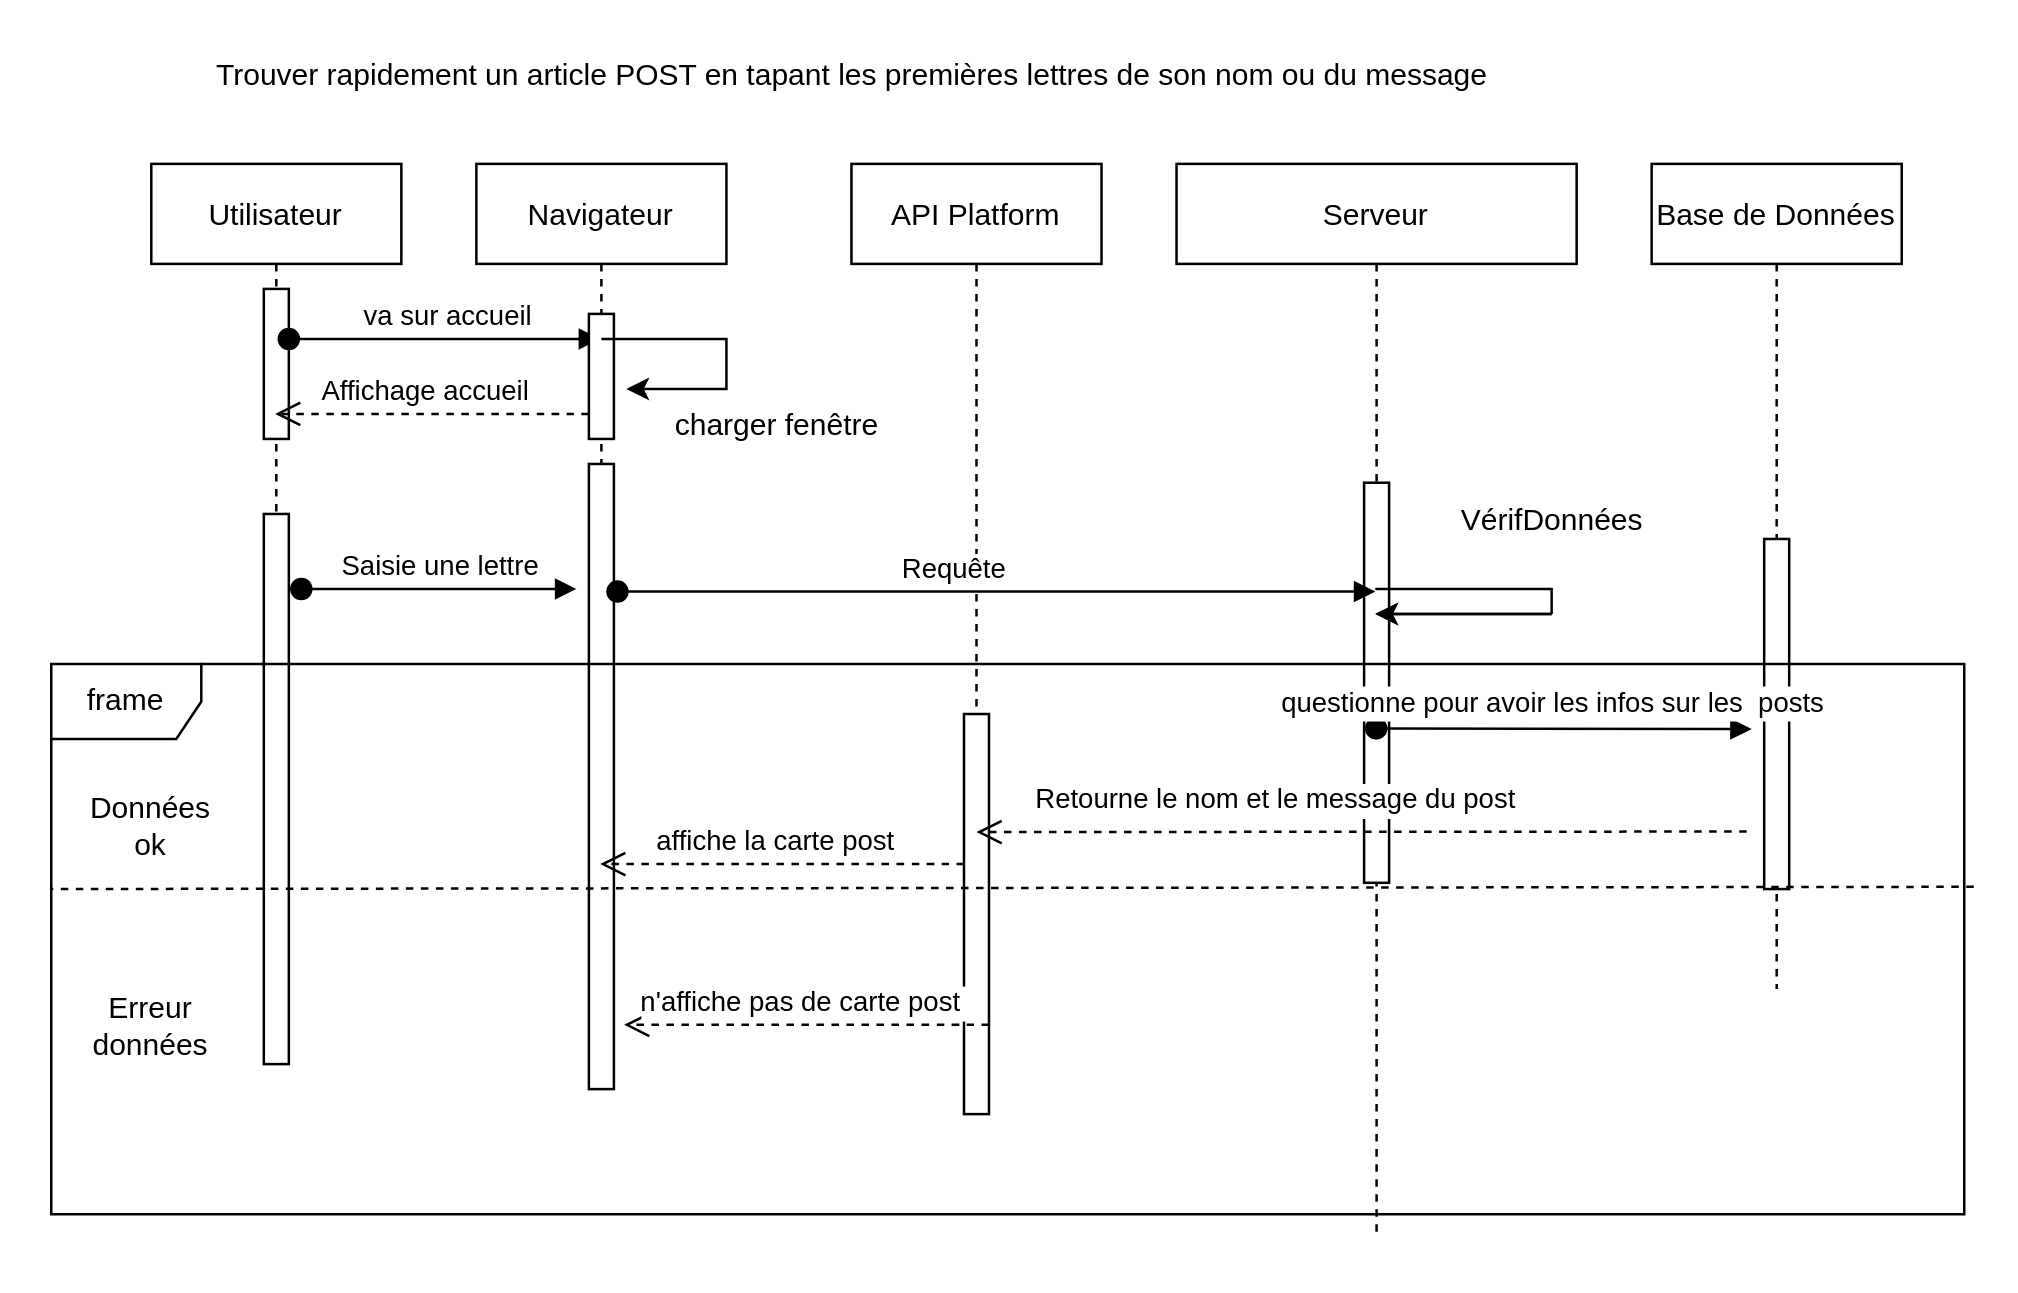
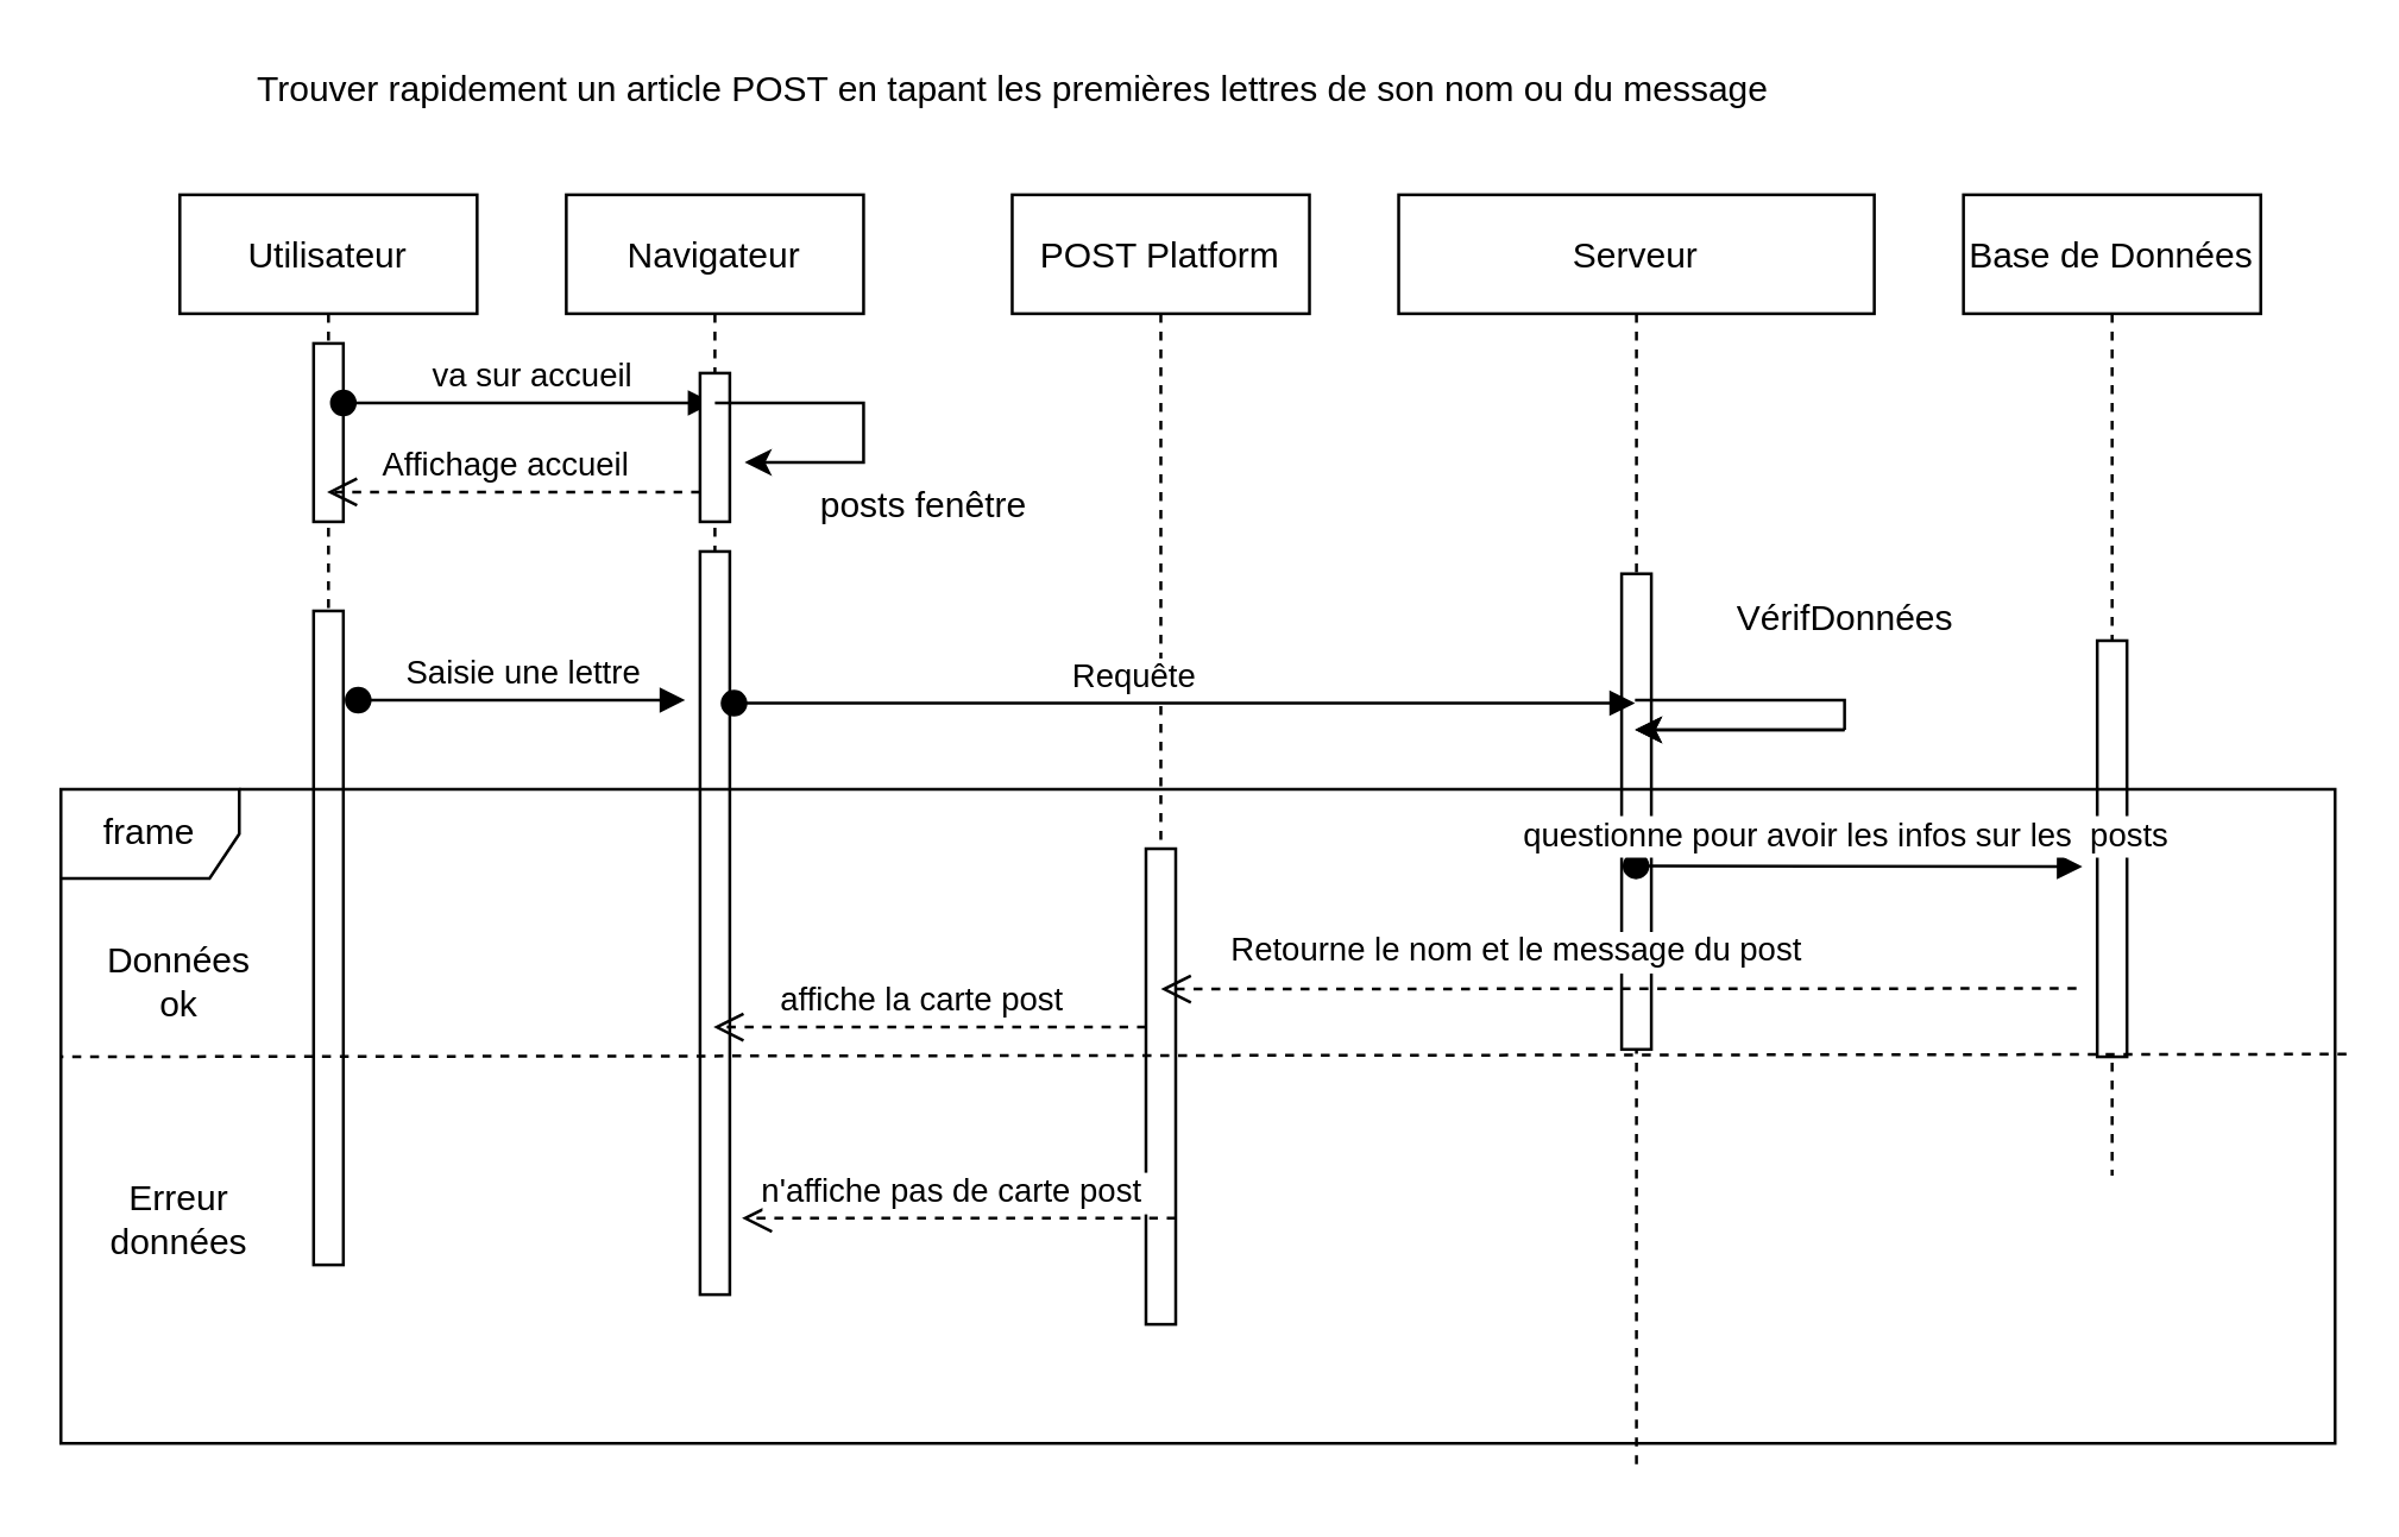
  <mxCell id="0" />
  <mxCell id="1" parent="0" />
  <mxCell id="2" value="Serveur" style="shape=umlLifeline;perimeter=lifelinePerimeter;container=1;collapsible=0;recursiveResize=0;rounded=0;shadow=0;strokeWidth=1;" vertex="1" parent="1"><mxGeometry x="470" y="65" width="160" height="430" as="geometry" /></mxCell>
  <mxCell id="3" value="" style="points=[];perimeter=orthogonalPerimeter;rounded=0;shadow=0;strokeWidth=1;" vertex="1" parent="2"><mxGeometry x="75" y="127.5" width="10" height="160" as="geometry" /></mxCell>
  <mxCell id="4" value="VérifDonnées" style="text;html=1;align=center;verticalAlign=middle;resizable=0;points=[];autosize=1;strokeColor=none;fillColor=none;" vertex="1" parent="2"><mxGeometry x="100" y="127.5" width="100" height="30" as="geometry" /></mxCell>
  <mxCell id="5" value="Base de Données" style="shape=umlLifeline;perimeter=lifelinePerimeter;container=1;collapsible=0;recursiveResize=0;rounded=0;shadow=0;strokeWidth=1;" vertex="1" parent="1"><mxGeometry x="660" y="65" width="100" height="330" as="geometry" /></mxCell>
  <mxCell id="6" value="" style="points=[];perimeter=orthogonalPerimeter;rounded=0;shadow=0;strokeWidth=1;" vertex="1" parent="5"><mxGeometry x="45" y="150" width="10" height="140" as="geometry" /></mxCell>
  <mxCell id="7" value="Utilisateur" style="shape=umlLifeline;perimeter=lifelinePerimeter;container=1;collapsible=0;recursiveResize=0;rounded=0;shadow=0;strokeWidth=1;" vertex="1" parent="1"><mxGeometry x="60" y="65" width="100" height="360" as="geometry" /></mxCell>
  <mxCell id="8" value="" style="points=[];perimeter=orthogonalPerimeter;rounded=0;shadow=0;strokeWidth=1;" vertex="1" parent="7"><mxGeometry x="45" y="50" width="10" height="60" as="geometry" /></mxCell>
  <mxCell id="9" value="va sur accueil" style="verticalAlign=bottom;startArrow=oval;endArrow=block;startSize=8;shadow=0;strokeWidth=1;exitX=1.211;exitY=0.533;exitDx=0;exitDy=0;exitPerimeter=0;" edge="1" parent="7" target="11"><mxGeometry x="0.024" relative="1" as="geometry"><mxPoint x="55.0" y="70" as="sourcePoint" /><mxPoint x="142.89" y="70" as="targetPoint" /><mxPoint as="offset" /></mxGeometry></mxCell>
  <mxCell id="10" value="" style="points=[];perimeter=orthogonalPerimeter;rounded=0;shadow=0;strokeWidth=1;" vertex="1" parent="7"><mxGeometry x="45" y="140" width="10" height="220" as="geometry" /></mxCell>
  <mxCell id="11" value="Navigateur" style="shape=umlLifeline;perimeter=lifelinePerimeter;container=1;collapsible=0;recursiveResize=0;rounded=0;shadow=0;strokeWidth=1;" vertex="1" parent="1"><mxGeometry x="190" y="65" width="100" height="370" as="geometry" /></mxCell>
  <mxCell id="12" value="" style="points=[];perimeter=orthogonalPerimeter;rounded=0;shadow=0;strokeWidth=1;" vertex="1" parent="11"><mxGeometry x="45" y="60" width="10" height="50" as="geometry" /></mxCell>
  <mxCell id="13" value="" style="endArrow=classic;html=1;rounded=0;endFill=1;" edge="1" parent="11"><mxGeometry width="50" height="50" relative="1" as="geometry"><mxPoint x="50" y="70" as="sourcePoint" /><mxPoint x="60" y="90" as="targetPoint" /><Array as="points"><mxPoint x="100" y="70" /><mxPoint x="100" y="90" /></Array></mxGeometry></mxCell>
  <mxCell id="14" value="Affichage accueil" style="verticalAlign=bottom;endArrow=open;dashed=1;endSize=8;exitX=0;exitY=0.95;shadow=0;strokeWidth=1;" edge="1" parent="11" target="7"><mxGeometry x="0.037" relative="1" as="geometry"><mxPoint x="-60" y="100" as="targetPoint" /><mxPoint x="45" y="100.0" as="sourcePoint" /><Array as="points"><mxPoint x="30" y="100" /></Array><mxPoint as="offset" /></mxGeometry></mxCell>
  <mxCell id="15" value="" style="points=[];perimeter=orthogonalPerimeter;rounded=0;shadow=0;strokeWidth=1;" vertex="1" parent="11"><mxGeometry x="45" y="120" width="10" height="250" as="geometry" /></mxCell>
  <mxCell id="16" value="Trouver rapidement un article POST en tapant les premières lettres de son nom ou du message" style="text;html=1;align=center;verticalAlign=middle;resizable=0;points=[];autosize=1;strokeColor=none;fillColor=none;" vertex="1" parent="1"><mxGeometry x="80" y="20" width="520" height="20" as="geometry" /></mxCell>
- <mxCell id="17" value="charger fenêtre" style="text;html=1;align=center;verticalAlign=middle;resizable=0;points=[];autosize=1;strokeColor=none;fillColor=none;" vertex="1" parent="1"><mxGeometry x="260" y="155" width="100" height="30" as="geometry" /></mxCell>
- <mxCell id="18" value="API Platform" style="shape=umlLifeline;perimeter=lifelinePerimeter;container=1;collapsible=0;recursiveResize=0;rounded=0;shadow=0;strokeWidth=1;" vertex="1" parent="1"><mxGeometry x="340" y="65" width="100" height="380" as="geometry" /></mxCell>
+ <mxCell id="17" value="posts fenêtre" style="text;html=1;align=center;verticalAlign=middle;resizable=0;points=[];autosize=1;strokeColor=none;fillColor=none;" vertex="1" parent="1"><mxGeometry x="260" y="155" width="100" height="30" as="geometry" /></mxCell>
+ <mxCell id="18" value="POST Platform" style="shape=umlLifeline;perimeter=lifelinePerimeter;container=1;collapsible=0;recursiveResize=0;rounded=0;shadow=0;strokeWidth=1;" vertex="1" parent="1"><mxGeometry x="340" y="65" width="100" height="380" as="geometry" /></mxCell>
  <mxCell id="19" value="" style="points=[];perimeter=orthogonalPerimeter;rounded=0;shadow=0;strokeWidth=1;" vertex="1" parent="18"><mxGeometry x="45" y="220" width="10" height="160" as="geometry" /></mxCell>
  <mxCell id="20" value="Saisie une lettre" style="verticalAlign=bottom;startArrow=oval;endArrow=block;startSize=8;shadow=0;strokeWidth=1;exitX=1.211;exitY=0.533;exitDx=0;exitDy=0;exitPerimeter=0;" edge="1" parent="1"><mxGeometry x="0.024" relative="1" as="geometry"><mxPoint x="120" y="235" as="sourcePoint" /><mxPoint x="230" y="235" as="targetPoint" /><mxPoint as="offset" /></mxGeometry></mxCell>
  <mxCell id="21" value="Requête" style="verticalAlign=bottom;startArrow=oval;endArrow=block;startSize=8;shadow=0;strokeWidth=1;exitX=1.211;exitY=0.533;exitDx=0;exitDy=0;exitPerimeter=0;" edge="1" parent="1" target="2"><mxGeometry x="-0.111" relative="1" as="geometry"><mxPoint x="246.43" y="236.04" as="sourcePoint" /><mxPoint x="360" y="235" as="targetPoint" /><mxPoint as="offset" /></mxGeometry></mxCell>
  <mxCell id="22" value="affiche la carte post" style="verticalAlign=bottom;endArrow=open;dashed=1;endSize=8;exitX=0;exitY=0.95;shadow=0;strokeWidth=1;" edge="1" parent="1" target="11"><mxGeometry x="0.034" relative="1" as="geometry"><mxPoint x="280" y="345" as="targetPoint" /><mxPoint x="385" y="345" as="sourcePoint" /><Array as="points"><mxPoint x="370" y="345" /></Array><mxPoint as="offset" /></mxGeometry></mxCell>
  <mxCell id="23" value="Données ok" style="text;html=1;strokeColor=none;fillColor=none;align=center;verticalAlign=middle;whiteSpace=wrap;rounded=0;" vertex="1" parent="1"><mxGeometry x="30" y="315" width="60" height="30" as="geometry" /></mxCell>
  <mxCell id="24" value="Erreur données" style="text;html=1;strokeColor=none;fillColor=none;align=center;verticalAlign=middle;whiteSpace=wrap;rounded=0;" vertex="1" parent="1"><mxGeometry x="30" y="395" width="60" height="30" as="geometry" /></mxCell>
  <mxCell id="25" value="n'affiche pas de carte post" style="verticalAlign=bottom;endArrow=open;dashed=1;endSize=8;exitX=0;exitY=0.95;shadow=0;strokeWidth=1;" edge="1" parent="1"><mxGeometry x="0.028" relative="1" as="geometry"><mxPoint x="249.071" y="409.29" as="targetPoint" /><mxPoint x="395" y="409.29" as="sourcePoint" /><Array as="points"><mxPoint x="380" y="409.29" /></Array><mxPoint as="offset" /></mxGeometry></mxCell>
  <mxCell id="26" value="frame" style="shape=umlFrame;whiteSpace=wrap;html=1;" vertex="1" parent="1"><mxGeometry x="20" y="265" width="765" height="220" as="geometry" /></mxCell>
  <mxCell id="27" value="" style="endArrow=none;dashed=1;html=1;rounded=0;entryX=0;entryY=0.409;entryDx=0;entryDy=0;entryPerimeter=0;exitX=1.005;exitY=0.405;exitDx=0;exitDy=0;exitPerimeter=0;" edge="1" parent="1" source="26" target="26"><mxGeometry width="50" height="50" relative="1" as="geometry"><mxPoint x="718.09" y="55" as="sourcePoint" /><mxPoint x="768.09" as="targetPoint" y="5" /></mxGeometry></mxCell>
  <mxCell id="28" value="" style="endArrow=none;html=1;rounded=0;" edge="1" parent="1" target="2"><mxGeometry width="50" height="50" relative="1" as="geometry"><mxPoint x="620" y="245" as="sourcePoint" /><mxPoint x="560" y="325" as="targetPoint" /><Array as="points"><mxPoint x="620" y="235" /></Array></mxGeometry></mxCell>
  <mxCell id="29" value="" style="endArrow=classic;html=1;rounded=0;" edge="1" parent="1" target="2"><mxGeometry width="50" height="50" relative="1" as="geometry"><mxPoint x="620" y="245" as="sourcePoint" /><mxPoint x="600" y="275" as="targetPoint" /><Array as="points"><mxPoint x="620" y="245" /></Array></mxGeometry></mxCell>
  <mxCell id="30" value="" style="endArrow=classic;html=1;rounded=0;" edge="1" parent="1" target="2"><mxGeometry width="50" height="50" relative="1" as="geometry"><mxPoint x="620" y="245" as="sourcePoint" /><mxPoint x="550.267" y="245" as="targetPoint" /><Array as="points"><mxPoint x="620" y="245" /><mxPoint x="600" y="245" /></Array></mxGeometry></mxCell>
  <mxCell id="31" value="questionne pour avoir les infos sur les  posts" style="verticalAlign=bottom;startArrow=oval;endArrow=block;startSize=8;shadow=0;strokeWidth=1;exitX=0.499;exitY=0.525;exitDx=0;exitDy=0;exitPerimeter=0;" edge="1" parent="1" source="2"><mxGeometry x="-0.05" y="1" relative="1" as="geometry"><mxPoint x="525" y="295" as="sourcePoint" /><mxPoint x="700" y="291" as="targetPoint" /><mxPoint as="offset" /></mxGeometry></mxCell>
  <mxCell id="32" value="Retourne le nom et le message du post" style="verticalAlign=bottom;endArrow=open;dashed=1;endSize=8;shadow=0;strokeWidth=1;entryX=1.194;entryY=0.295;entryDx=0;entryDy=0;entryPerimeter=0;" edge="1" parent="1"><mxGeometry x="0.22" y="-4" relative="1" as="geometry"><mxPoint x="390" y="332.2" as="targetPoint" /><mxPoint x="698" y="332" as="sourcePoint" /><Array as="points" /><mxPoint as="offset" /></mxGeometry></mxCell>
